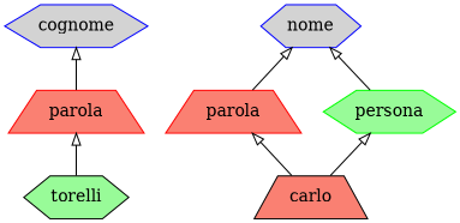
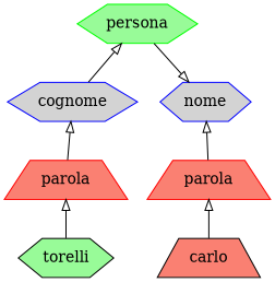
  digraph {
    rankdir=BT
    node [fillcolor=salmon shape=hexagon style=filled]
    edge [arrowhead=empty]
    n1 [fillcolor=palegreen label=torelli]
    n2 [label=carlo shape=trapezium]
    n3 [color=red label=parola shape=trapezium]
    n4 [color=red label=parola shape=trapezium]
    n5 [color=blue fillcolor=lightgrey label=cognome]
    n6 [color=blue fillcolor=lightgrey label=nome]
    n7 [color=green fillcolor=palegreen label=persona]
    subgraph sub_1 {
      rank=source
      n1
      n2
    }
    subgraph sub_2 {
      rank=same
      n3
      n4
    }
    subgraph sub_3 {
      rank=same
      n5
      n6
    }
    subgraph sub_4 {
      rank=same
      n7
    }
    subgraph sub_5 {
      rank=same
    }
    n1 -> n3
    n2 -> n4
    n3 -> n5
    n4 -> n6
-   n2 -> n7
+   n5 -> n7
    n7 -> n6
  }
